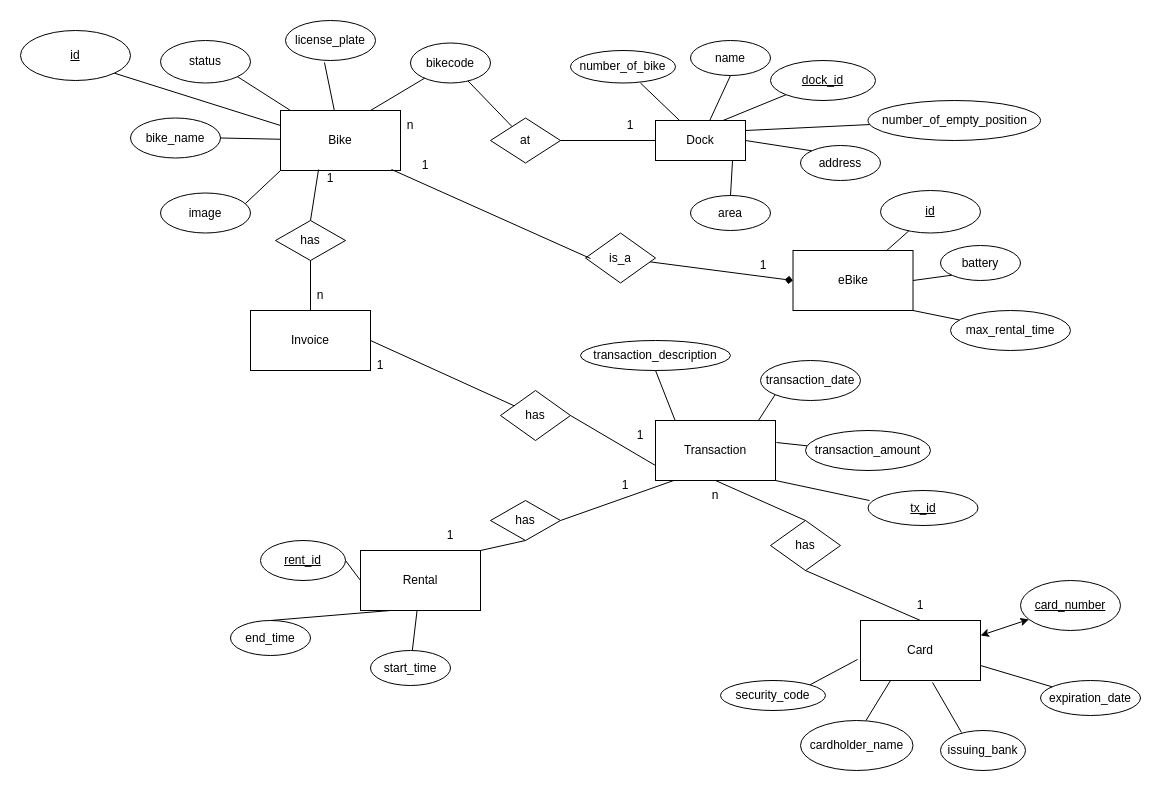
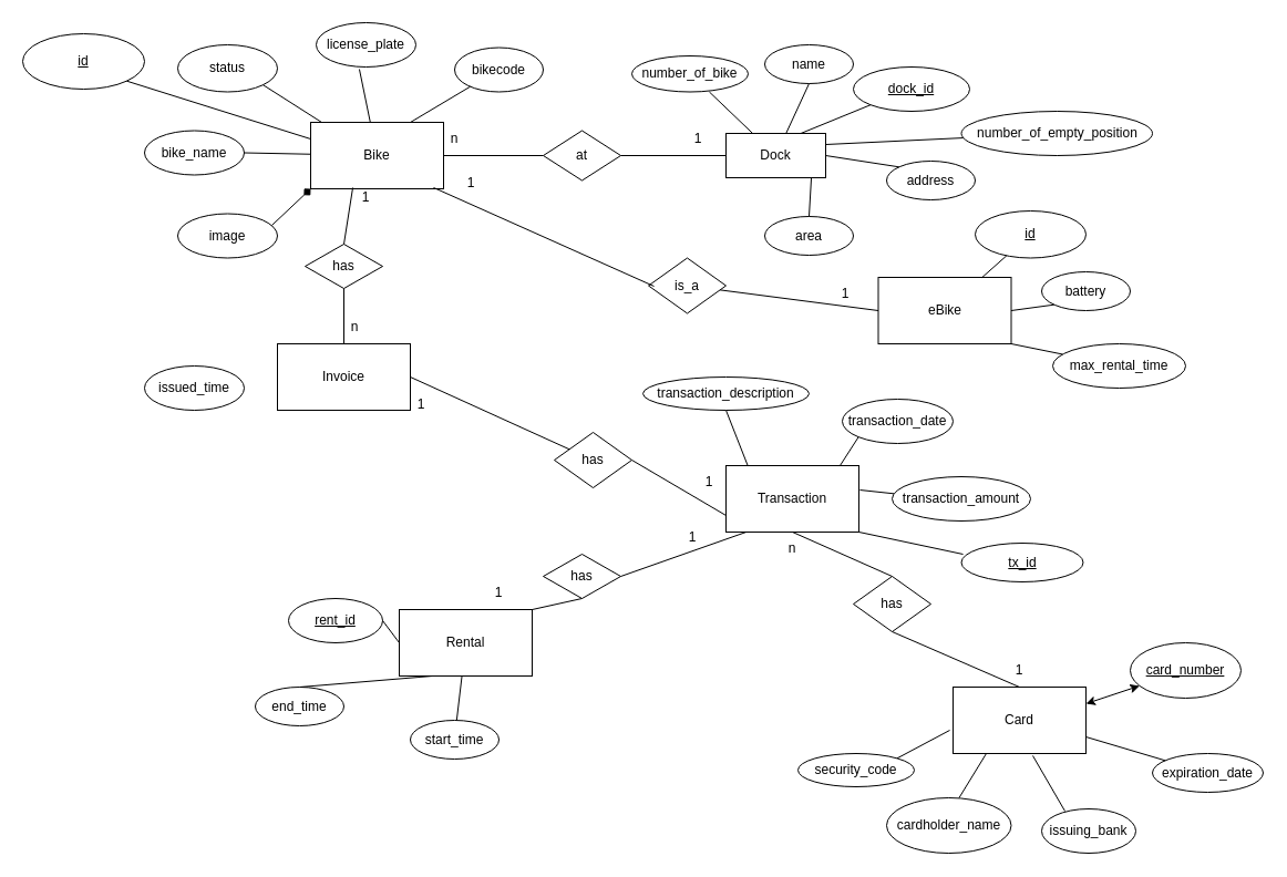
  <mxCell id="0" />
  <mxCell id="1" parent="0" />
  <mxCell id="2" value="Bike" style="rounded=0;whiteSpace=wrap;html=1;" parent="1" vertex="1"><mxGeometry x="280" y="110" width="120" height="60" as="geometry" /></mxCell>
  <mxCell id="3" value="Dock" style="rounded=0;whiteSpace=wrap;html=1;" parent="1" vertex="1"><mxGeometry x="655" y="120" width="90" height="40" as="geometry" /></mxCell>
  <mxCell id="4" value="Invoice" style="rounded=0;whiteSpace=wrap;html=1;" parent="1" vertex="1"><mxGeometry x="250" y="310" width="120" height="60" as="geometry" /></mxCell>
  <mxCell id="5" value="Rental" style="rounded=0;whiteSpace=wrap;html=1;" parent="1" vertex="1"><mxGeometry x="360" y="550" width="120" height="60" as="geometry" /></mxCell>
  <mxCell id="6" value="Transaction" style="rounded=0;whiteSpace=wrap;html=1;" parent="1" vertex="1"><mxGeometry x="655" y="420" width="120" height="60" as="geometry" /></mxCell>
  <mxCell id="7" value="eBike" style="rounded=0;whiteSpace=wrap;html=1;" parent="1" vertex="1"><mxGeometry x="792.5" y="250" width="120" height="60" as="geometry" /></mxCell>
  <mxCell id="8" value="Card" style="rounded=0;whiteSpace=wrap;html=1;" parent="1" vertex="1"><mxGeometry x="860" y="620" width="120" height="60" as="geometry" /></mxCell>
  <mxCell id="9" value="is_a" style="rhombus;whiteSpace=wrap;html=1;" parent="1" vertex="1"><mxGeometry x="585" y="232.5" width="70" height="50" as="geometry" /></mxCell>
- <mxCell id="10" value="" style="endArrow=diamond;html=1;rounded=0;entryX=0;entryY=0.5;entryDx=0;entryDy=0;" parent="1" source="9" target="7" edge="1"><mxGeometry width="50" height="50" relative="1" as="geometry"><mxPoint x="400" y="180" as="sourcePoint" /><mxPoint x="450" y="130" as="targetPoint" /></mxGeometry></mxCell>
+ <mxCell id="10" value="" style="endArrow=none;html=1;rounded=0;entryX=0;entryY=0.5;entryDx=0;entryDy=0;" parent="1" source="9" target="7" edge="1"><mxGeometry width="50" height="50" relative="1" as="geometry"><mxPoint x="400" y="180" as="sourcePoint" /><mxPoint x="450" y="130" as="targetPoint" /></mxGeometry></mxCell>
  <mxCell id="11" value="" style="endArrow=none;html=1;rounded=0;exitX=0.925;exitY=0.983;exitDx=0;exitDy=0;exitPerimeter=0;" parent="1" source="2" edge="1"><mxGeometry width="50" height="50" relative="1" as="geometry"><mxPoint x="400" y="180" as="sourcePoint" /><mxPoint x="590" y="258" as="targetPoint" /></mxGeometry></mxCell>
  <mxCell id="12" value="1" style="text;html=1;strokeColor=none;fillColor=none;align=center;verticalAlign=middle;whiteSpace=wrap;rounded=0;" parent="1" vertex="1"><mxGeometry x="732.5" y="250" width="60" height="30" as="geometry" /></mxCell>
  <mxCell id="13" value="1" style="text;html=1;strokeColor=none;fillColor=none;align=center;verticalAlign=middle;whiteSpace=wrap;rounded=0;" parent="1" vertex="1"><mxGeometry x="395" y="150" width="60" height="30" as="geometry" /></mxCell>
  <mxCell id="14" value="at" style="rhombus;whiteSpace=wrap;html=1;" parent="1" vertex="1"><mxGeometry x="490" y="117.5" width="70" height="45" as="geometry" /></mxCell>
- <mxCell id="15" value="" style="endArrow=none;html=1;rounded=0;" parent="1" source="14" target="46" edge="1"><mxGeometry width="50" height="50" relative="1" as="geometry"><mxPoint x="370" y="320" as="sourcePoint" /><mxPoint x="420" y="270" as="targetPoint" /></mxGeometry></mxCell>
+ <mxCell id="15" value="" style="endArrow=none;html=1;rounded=0;entryX=1;entryY=0.5;entryDx=0;entryDy=0;" parent="1" source="14" target="2" edge="1"><mxGeometry width="50" height="50" relative="1" as="geometry"><mxPoint x="370" y="320" as="sourcePoint" /><mxPoint x="420" y="270" as="targetPoint" /></mxGeometry></mxCell>
  <mxCell id="16" value="" style="endArrow=none;html=1;rounded=0;entryX=1;entryY=0.5;entryDx=0;entryDy=0;exitX=0;exitY=0.5;exitDx=0;exitDy=0;" parent="1" source="3" target="14" edge="1"><mxGeometry width="50" height="50" relative="1" as="geometry"><mxPoint x="370" y="320" as="sourcePoint" /><mxPoint x="420" y="270" as="targetPoint" /></mxGeometry></mxCell>
  <mxCell id="17" value="n" style="text;html=1;strokeColor=none;fillColor=none;align=center;verticalAlign=middle;whiteSpace=wrap;rounded=0;" parent="1" vertex="1"><mxGeometry x="380" y="110" width="60" height="30" as="geometry" /></mxCell>
  <mxCell id="18" value="1" style="text;html=1;strokeColor=none;fillColor=none;align=center;verticalAlign=middle;whiteSpace=wrap;rounded=0;" parent="1" vertex="1"><mxGeometry x="600" y="110" width="60" height="30" as="geometry" /></mxCell>
  <mxCell id="19" value="" style="endArrow=none;html=1;rounded=0;exitX=1;exitY=0.5;exitDx=0;exitDy=0;" parent="1" source="4" target="20" edge="1"><mxGeometry width="50" height="50" relative="1" as="geometry"><mxPoint x="370" y="500" as="sourcePoint" /><mxPoint x="420" y="450" as="targetPoint" /></mxGeometry></mxCell>
  <mxCell id="20" value="has" style="rhombus;whiteSpace=wrap;html=1;" parent="1" vertex="1"><mxGeometry x="500" y="390" width="70" height="50" as="geometry" /></mxCell>
  <mxCell id="21" value="" style="endArrow=none;html=1;rounded=0;entryX=1;entryY=0.5;entryDx=0;entryDy=0;exitX=0;exitY=0.75;exitDx=0;exitDy=0;" parent="1" source="6" target="20" edge="1"><mxGeometry width="50" height="50" relative="1" as="geometry"><mxPoint x="370" y="500" as="sourcePoint" /><mxPoint x="420" y="450" as="targetPoint" /></mxGeometry></mxCell>
  <mxCell id="22" value="1" style="text;html=1;strokeColor=none;fillColor=none;align=center;verticalAlign=middle;whiteSpace=wrap;rounded=0;" parent="1" vertex="1"><mxGeometry x="350" y="350" width="60" height="30" as="geometry" /></mxCell>
  <mxCell id="23" value="1" style="text;html=1;strokeColor=none;fillColor=none;align=center;verticalAlign=middle;whiteSpace=wrap;rounded=0;" parent="1" vertex="1"><mxGeometry x="610" y="420" width="60" height="30" as="geometry" /></mxCell>
  <mxCell id="24" value="has" style="rhombus;whiteSpace=wrap;html=1;" parent="1" vertex="1"><mxGeometry x="770" y="520" width="70" height="50" as="geometry" /></mxCell>
  <mxCell id="25" value="" style="endArrow=none;html=1;rounded=0;entryX=0.5;entryY=1;entryDx=0;entryDy=0;exitX=0.5;exitY=0;exitDx=0;exitDy=0;" parent="1" source="24" target="6" edge="1"><mxGeometry width="50" height="50" relative="1" as="geometry"><mxPoint x="370" y="500" as="sourcePoint" /><mxPoint x="420" y="450" as="targetPoint" /></mxGeometry></mxCell>
  <mxCell id="26" value="" style="endArrow=none;html=1;rounded=0;entryX=0.5;entryY=1;entryDx=0;entryDy=0;exitX=0.5;exitY=0;exitDx=0;exitDy=0;" parent="1" source="8" target="24" edge="1"><mxGeometry width="50" height="50" relative="1" as="geometry"><mxPoint x="370" y="500" as="sourcePoint" /><mxPoint x="420" y="450" as="targetPoint" /></mxGeometry></mxCell>
  <mxCell id="27" value="n" style="text;html=1;strokeColor=none;fillColor=none;align=center;verticalAlign=middle;whiteSpace=wrap;rounded=0;" parent="1" vertex="1"><mxGeometry x="685" y="480" width="60" height="30" as="geometry" /></mxCell>
  <mxCell id="28" value="1" style="text;html=1;strokeColor=none;fillColor=none;align=center;verticalAlign=middle;whiteSpace=wrap;rounded=0;" parent="1" vertex="1"><mxGeometry x="890" y="590" width="60" height="30" as="geometry" /></mxCell>
  <mxCell id="29" value="has" style="rhombus;whiteSpace=wrap;html=1;" parent="1" vertex="1"><mxGeometry x="275" y="220" width="70" height="40" as="geometry" /></mxCell>
  <mxCell id="30" value="" style="endArrow=none;html=1;rounded=0;entryX=0.317;entryY=0.983;entryDx=0;entryDy=0;entryPerimeter=0;exitX=0.5;exitY=0;exitDx=0;exitDy=0;" parent="1" source="29" target="2" edge="1"><mxGeometry width="50" height="50" relative="1" as="geometry"><mxPoint x="370" y="410" as="sourcePoint" /><mxPoint x="420" y="360" as="targetPoint" /></mxGeometry></mxCell>
  <mxCell id="31" value="" style="endArrow=none;html=1;rounded=0;entryX=0.5;entryY=1;entryDx=0;entryDy=0;" parent="1" source="4" target="29" edge="1"><mxGeometry width="50" height="50" relative="1" as="geometry"><mxPoint x="370" y="410" as="sourcePoint" /><mxPoint x="420" y="360" as="targetPoint" /></mxGeometry></mxCell>
  <mxCell id="32" value="1" style="text;html=1;strokeColor=none;fillColor=none;align=center;verticalAlign=middle;whiteSpace=wrap;rounded=0;" parent="1" vertex="1"><mxGeometry x="300" y="162.5" width="60" height="30" as="geometry" /></mxCell>
  <mxCell id="33" value="n" style="text;html=1;strokeColor=none;fillColor=none;align=center;verticalAlign=middle;whiteSpace=wrap;rounded=0;" parent="1" vertex="1"><mxGeometry x="290" y="280" width="60" height="30" as="geometry" /></mxCell>
  <mxCell id="34" value="has" style="rhombus;whiteSpace=wrap;html=1;" parent="1" vertex="1"><mxGeometry x="490" y="500" width="70" height="40" as="geometry" /></mxCell>
  <mxCell id="35" value="" style="endArrow=none;html=1;rounded=0;entryX=0.152;entryY=1;entryDx=0;entryDy=0;entryPerimeter=0;exitX=1;exitY=0.5;exitDx=0;exitDy=0;" parent="1" source="34" target="6" edge="1"><mxGeometry width="50" height="50" relative="1" as="geometry"><mxPoint x="265" y="420" as="sourcePoint" /><mxPoint x="328.04" y="178.98" as="targetPoint" /></mxGeometry></mxCell>
  <mxCell id="36" value="" style="endArrow=none;html=1;rounded=0;entryX=1;entryY=0;entryDx=0;entryDy=0;exitX=0.5;exitY=1;exitDx=0;exitDy=0;" parent="1" source="34" target="5" edge="1"><mxGeometry width="50" height="50" relative="1" as="geometry"><mxPoint x="270" y="440" as="sourcePoint" /><mxPoint x="303.125" y="380" as="targetPoint" /></mxGeometry></mxCell>
  <mxCell id="37" value="1" style="text;html=1;strokeColor=none;fillColor=none;align=center;verticalAlign=middle;whiteSpace=wrap;rounded=0;" parent="1" vertex="1"><mxGeometry x="595" y="470" width="60" height="30" as="geometry" /></mxCell>
  <mxCell id="38" value="1" style="text;html=1;strokeColor=none;fillColor=none;align=center;verticalAlign=middle;whiteSpace=wrap;rounded=0;" parent="1" vertex="1"><mxGeometry x="420" y="520" width="60" height="30" as="geometry" /></mxCell>
  <mxCell id="39" value="&lt;u&gt;dock_id&lt;/u&gt;" style="ellipse;whiteSpace=wrap;html=1;" parent="1" vertex="1"><mxGeometry x="770" y="60" width="105" height="40" as="geometry" /></mxCell>
  <mxCell id="40" value="name" style="ellipse;whiteSpace=wrap;html=1;" parent="1" vertex="1"><mxGeometry x="690" y="40" width="80" height="35" as="geometry" /></mxCell>
  <mxCell id="41" value="address" style="ellipse;whiteSpace=wrap;html=1;" parent="1" vertex="1"><mxGeometry x="800" y="145" width="80" height="35" as="geometry" /></mxCell>
  <mxCell id="42" value="" style="endArrow=none;html=1;rounded=0;entryX=0.5;entryY=1;entryDx=0;entryDy=0;" parent="1" source="3" target="40" edge="1"><mxGeometry width="50" height="50" relative="1" as="geometry"><mxPoint x="480" y="220" as="sourcePoint" /><mxPoint x="530" y="170" as="targetPoint" /></mxGeometry></mxCell>
  <mxCell id="43" value="" style="endArrow=none;html=1;rounded=0;entryX=0;entryY=1;entryDx=0;entryDy=0;exitX=0.75;exitY=0;exitDx=0;exitDy=0;" parent="1" source="3" target="39" edge="1"><mxGeometry width="50" height="50" relative="1" as="geometry"><mxPoint x="716.923" y="120" as="sourcePoint" /><mxPoint x="710" y="52.5" as="targetPoint" /></mxGeometry></mxCell>
  <mxCell id="44" value="" style="endArrow=none;html=1;rounded=0;entryX=0;entryY=0;entryDx=0;entryDy=0;exitX=1;exitY=0.5;exitDx=0;exitDy=0;" parent="1" source="3" target="41" edge="1"><mxGeometry width="50" height="50" relative="1" as="geometry"><mxPoint x="750" y="120" as="sourcePoint" /><mxPoint x="825.555" y="74.21" as="targetPoint" /></mxGeometry></mxCell>
  <mxCell id="45" value="license_plate" style="ellipse;whiteSpace=wrap;html=1;" parent="1" vertex="1"><mxGeometry x="285" y="20" width="90" height="40" as="geometry" /></mxCell>
  <mxCell id="46" value="bikecode" style="ellipse;whiteSpace=wrap;html=1;" parent="1" vertex="1"><mxGeometry x="410" y="42.5" width="80" height="40" as="geometry" /></mxCell>
  <mxCell id="47" value="" style="endArrow=none;html=1;rounded=0;exitX=0.75;exitY=0;exitDx=0;exitDy=0;" parent="1" source="2" target="46" edge="1"><mxGeometry width="50" height="50" relative="1" as="geometry"><mxPoint x="480" y="220" as="sourcePoint" /><mxPoint x="530" y="170" as="targetPoint" /></mxGeometry></mxCell>
  <mxCell id="48" value="" style="endArrow=none;html=1;rounded=0;entryX=0.433;entryY=1.05;entryDx=0;entryDy=0;entryPerimeter=0;" parent="1" source="2" target="45" edge="1"><mxGeometry width="50" height="50" relative="1" as="geometry"><mxPoint x="480" y="40" as="sourcePoint" /><mxPoint x="530" y="-10" as="targetPoint" /></mxGeometry></mxCell>
  <mxCell id="49" value="bike_name" style="ellipse;whiteSpace=wrap;html=1;" parent="1" vertex="1"><mxGeometry x="130" y="117.5" width="90" height="40" as="geometry" /></mxCell>
  <mxCell id="50" value="" style="endArrow=none;html=1;rounded=0;exitX=1;exitY=0.5;exitDx=0;exitDy=0;" parent="1" source="49" target="2" edge="1"><mxGeometry width="50" height="50" relative="1" as="geometry"><mxPoint x="480" y="40" as="sourcePoint" /><mxPoint x="530" y="-10" as="targetPoint" /></mxGeometry></mxCell>
  <mxCell id="51" value="image" style="ellipse;whiteSpace=wrap;html=1;" parent="1" vertex="1"><mxGeometry x="160" y="192.5" width="90" height="40" as="geometry" /></mxCell>
- <mxCell id="52" value="" style="endArrow=none;html=1;rounded=0;entryX=0;entryY=1;entryDx=0;entryDy=0;exitX=0.944;exitY=0.263;exitDx=0;exitDy=0;exitPerimeter=0;" parent="1" source="51" target="2" edge="1"><mxGeometry width="50" height="50" relative="1" as="geometry"><mxPoint x="480" y="40" as="sourcePoint" /><mxPoint x="530" y="-10" as="targetPoint" /></mxGeometry></mxCell>
+ <mxCell id="52" value="" style="endArrow=diamond;html=1;rounded=0;entryX=0;entryY=1;entryDx=0;entryDy=0;exitX=0.944;exitY=0.263;exitDx=0;exitDy=0;exitPerimeter=0;" parent="1" source="51" target="2" edge="1"><mxGeometry width="50" height="50" relative="1" as="geometry"><mxPoint x="480" y="40" as="sourcePoint" /><mxPoint x="530" y="-10" as="targetPoint" /></mxGeometry></mxCell>
  <mxCell id="53" value="status" style="ellipse;whiteSpace=wrap;html=1;" parent="1" vertex="1"><mxGeometry x="160" y="40" width="90" height="42.5" as="geometry" /></mxCell>
  <mxCell id="54" value="battery" style="ellipse;whiteSpace=wrap;html=1;" parent="1" vertex="1"><mxGeometry x="940" y="245" width="80" height="35" as="geometry" /></mxCell>
  <mxCell id="55" value="" style="endArrow=none;html=1;rounded=0;entryX=0;entryY=1;entryDx=0;entryDy=0;exitX=1;exitY=0.5;exitDx=0;exitDy=0;" parent="1" source="7" target="54" edge="1"><mxGeometry width="50" height="50" relative="1" as="geometry"><mxPoint x="480" y="320" as="sourcePoint" /><mxPoint x="530" y="270" as="targetPoint" /></mxGeometry></mxCell>
  <mxCell id="56" value="" style="endArrow=none;html=1;rounded=0;entryX=1;entryY=1;entryDx=0;entryDy=0;" parent="1" target="53" edge="1"><mxGeometry width="50" height="50" relative="1" as="geometry"><mxPoint x="290" y="110" as="sourcePoint" /><mxPoint x="530" y="270" as="targetPoint" /></mxGeometry></mxCell>
  <mxCell id="57" value="start_time" style="ellipse;whiteSpace=wrap;html=1;" parent="1" vertex="1"><mxGeometry x="370" y="650" width="80" height="35" as="geometry" /></mxCell>
  <mxCell id="58" value="end_time" style="ellipse;whiteSpace=wrap;html=1;" parent="1" vertex="1"><mxGeometry x="230" y="620" width="80" height="35" as="geometry" /></mxCell>
  <mxCell id="59" value="" style="endArrow=none;html=1;rounded=0;entryX=0.25;entryY=1;entryDx=0;entryDy=0;exitX=0.5;exitY=0;exitDx=0;exitDy=0;" parent="1" source="58" target="5" edge="1"><mxGeometry width="50" height="50" relative="1" as="geometry"><mxPoint x="190" y="610" as="sourcePoint" /><mxPoint x="530" y="450" as="targetPoint" /></mxGeometry></mxCell>
  <mxCell id="60" value="" style="endArrow=none;html=1;rounded=0;" parent="1" source="57" target="5" edge="1"><mxGeometry width="50" height="50" relative="1" as="geometry"><mxPoint x="205" y="625" as="sourcePoint" /><mxPoint x="210" y="580" as="targetPoint" /></mxGeometry></mxCell>
+ <mxCell id="61" value="issued_time" style="ellipse;whiteSpace=wrap;html=1;" parent="1" vertex="1"><mxGeometry x="130" y="330" width="90" height="40" as="geometry" /></mxCell>
  <mxCell id="62" value="security_code" style="ellipse;whiteSpace=wrap;html=1;" parent="1" vertex="1"><mxGeometry x="720" y="680" width="105" height="30" as="geometry" /></mxCell>
  <mxCell id="63" value="" style="endArrow=none;html=1;rounded=0;entryX=-0.025;entryY=0.65;entryDx=0;entryDy=0;entryPerimeter=0;exitX=1;exitY=0;exitDx=0;exitDy=0;" parent="1" source="62" target="8" edge="1"><mxGeometry width="50" height="50" relative="1" as="geometry"><mxPoint x="480" y="590" as="sourcePoint" /><mxPoint x="530" y="540" as="targetPoint" /></mxGeometry></mxCell>
  <mxCell id="64" value="cardholder_name" style="ellipse;whiteSpace=wrap;html=1;" parent="1" vertex="1"><mxGeometry x="800" y="720" width="112.5" height="50" as="geometry" /></mxCell>
  <mxCell id="65" value="issuing_bank" style="ellipse;whiteSpace=wrap;html=1;" parent="1" vertex="1"><mxGeometry x="940" y="730" width="85" height="40" as="geometry" /></mxCell>
  <mxCell id="66" value="" style="endArrow=none;html=1;rounded=0;entryX=0.25;entryY=1;entryDx=0;entryDy=0;entryPerimeter=0;exitX=0.582;exitY=0;exitDx=0;exitDy=0;exitPerimeter=0;" parent="1" source="64" target="8" edge="1"><mxGeometry width="50" height="50" relative="1" as="geometry"><mxPoint x="802.374" y="695.774" as="sourcePoint" /><mxPoint x="867" y="669" as="targetPoint" /></mxGeometry></mxCell>
  <mxCell id="67" value="" style="endArrow=none;html=1;rounded=0;entryX=0.6;entryY=1.033;entryDx=0;entryDy=0;entryPerimeter=0;exitX=0.247;exitY=0.05;exitDx=0;exitDy=0;exitPerimeter=0;" parent="1" source="65" target="8" edge="1"><mxGeometry width="50" height="50" relative="1" as="geometry"><mxPoint x="886.97" y="730" as="sourcePoint" /><mxPoint x="891.96" y="694.02" as="targetPoint" /></mxGeometry></mxCell>
  <mxCell id="68" value="transaction_amount" style="ellipse;whiteSpace=wrap;html=1;" parent="1" vertex="1"><mxGeometry x="805" y="430" width="125" height="40" as="geometry" /></mxCell>
  <mxCell id="69" value="transaction_date&lt;br&gt;" style="ellipse;whiteSpace=wrap;html=1;" parent="1" vertex="1"><mxGeometry x="760" y="360" width="100" height="40" as="geometry" /></mxCell>
  <mxCell id="70" value="" style="endArrow=none;html=1;rounded=0;entryX=0;entryY=1;entryDx=0;entryDy=0;exitX=0.858;exitY=0;exitDx=0;exitDy=0;exitPerimeter=0;" parent="1" source="6" target="69" edge="1"><mxGeometry width="50" height="50" relative="1" as="geometry"><mxPoint x="480" y="500" as="sourcePoint" /><mxPoint x="530" y="450" as="targetPoint" /></mxGeometry></mxCell>
  <mxCell id="71" value="" style="endArrow=none;html=1;rounded=0;exitX=1.008;exitY=0.367;exitDx=0;exitDy=0;exitPerimeter=0;" parent="1" source="6" target="68" edge="1"><mxGeometry width="50" height="50" relative="1" as="geometry"><mxPoint x="767.96" y="430" as="sourcePoint" /><mxPoint x="784.645" y="404.142" as="targetPoint" /></mxGeometry></mxCell>
  <mxCell id="72" value="max_rental_time" style="ellipse;whiteSpace=wrap;html=1;" parent="1" vertex="1"><mxGeometry x="950" y="310" width="120" height="40" as="geometry" /></mxCell>
  <mxCell id="73" value="" style="endArrow=none;html=1;rounded=0;entryX=1;entryY=1;entryDx=0;entryDy=0;" parent="1" source="72" target="7" edge="1"><mxGeometry width="50" height="50" relative="1" as="geometry"><mxPoint x="530" y="200" as="sourcePoint" /><mxPoint x="580" y="150" as="targetPoint" /></mxGeometry></mxCell>
  <mxCell id="74" value="area" style="ellipse;whiteSpace=wrap;html=1;" parent="1" vertex="1"><mxGeometry x="690" y="195" width="80" height="35" as="geometry" /></mxCell>
  <mxCell id="75" value="" style="endArrow=none;html=1;rounded=0;entryX=0.856;entryY=1;entryDx=0;entryDy=0;entryPerimeter=0;exitX=0.5;exitY=0;exitDx=0;exitDy=0;" parent="1" source="74" target="3" edge="1"><mxGeometry width="50" height="50" relative="1" as="geometry"><mxPoint x="530" y="200" as="sourcePoint" /><mxPoint x="580" y="150" as="targetPoint" /></mxGeometry></mxCell>
  <mxCell id="76" value="number_of_bike" style="ellipse;whiteSpace=wrap;html=1;" parent="1" vertex="1"><mxGeometry x="570" y="50" width="105" height="32.5" as="geometry" /></mxCell>
  <mxCell id="77" value="" style="endArrow=none;html=1;rounded=0;entryX=0.666;entryY=1;entryDx=0;entryDy=0;entryPerimeter=0;" parent="1" source="3" target="76" edge="1"><mxGeometry width="50" height="50" relative="1" as="geometry"><mxPoint x="530" y="200" as="sourcePoint" /><mxPoint x="650" y="90" as="targetPoint" /></mxGeometry></mxCell>
  <mxCell id="78" value="number_of_empty_position" style="ellipse;whiteSpace=wrap;html=1;" parent="1" vertex="1"><mxGeometry x="867.5" y="100" width="172.5" height="40" as="geometry" /></mxCell>
  <mxCell id="79" value="" style="endArrow=none;html=1;rounded=0;exitX=1;exitY=0.25;exitDx=0;exitDy=0;" parent="1" source="3" target="78" edge="1"><mxGeometry width="50" height="50" relative="1" as="geometry"><mxPoint x="530" y="200" as="sourcePoint" /><mxPoint x="580" y="150" as="targetPoint" /></mxGeometry></mxCell>
  <mxCell id="80" value="expiration_date" style="ellipse;whiteSpace=wrap;html=1;" parent="1" vertex="1"><mxGeometry x="1040" y="680" width="100" height="35" as="geometry" /></mxCell>
  <mxCell id="81" value="" style="endArrow=none;html=1;rounded=0;entryX=1;entryY=0.75;entryDx=0;entryDy=0;" parent="1" source="80" target="8" edge="1"><mxGeometry width="50" height="50" relative="1" as="geometry"><mxPoint x="530" y="430" as="sourcePoint" /><mxPoint x="580" y="380" as="targetPoint" /></mxGeometry></mxCell>
  <mxCell id="82" value="transaction_description" style="ellipse;whiteSpace=wrap;html=1;" parent="1" vertex="1"><mxGeometry x="580" y="340" width="150" height="30" as="geometry" /></mxCell>
  <mxCell id="83" value="" style="endArrow=none;html=1;rounded=0;entryX=0.5;entryY=1;entryDx=0;entryDy=0;exitX=0.164;exitY=0.002;exitDx=0;exitDy=0;exitPerimeter=0;" parent="1" source="6" target="82" edge="1"><mxGeometry width="50" height="50" relative="1" as="geometry"><mxPoint x="560" y="450" as="sourcePoint" /><mxPoint x="610" y="400" as="targetPoint" /></mxGeometry></mxCell>
  <mxCell id="84" value="card_number" style="ellipse;whiteSpace=wrap;html=1;fontStyle=4" parent="1" vertex="1"><mxGeometry x="1020" y="580" width="100" height="50" as="geometry" /></mxCell>
  <mxCell id="85" value="" style="endArrow=classic;startArrow=classic;html=1;rounded=0;exitX=1;exitY=0.25;exitDx=0;exitDy=0;" parent="1" source="8" target="84" edge="1"><mxGeometry width="50" height="50" relative="1" as="geometry"><mxPoint x="620" y="640" as="sourcePoint" /><mxPoint x="670" y="590" as="targetPoint" /></mxGeometry></mxCell>
  <mxCell id="86" value="id" style="ellipse;whiteSpace=wrap;html=1;fontStyle=4" parent="1" vertex="1"><mxGeometry x="20" width="110" height="50" as="geometry" y="30" /></mxCell>
  <mxCell id="87" value="" style="endArrow=none;html=1;rounded=0;entryX=1;entryY=1;entryDx=0;entryDy=0;exitX=0;exitY=0.25;exitDx=0;exitDy=0;" parent="1" source="2" target="86" edge="1"><mxGeometry width="50" height="50" relative="1" as="geometry"><mxPoint x="540" y="240" as="sourcePoint" /><mxPoint x="590" y="190" as="targetPoint" /></mxGeometry></mxCell>
  <mxCell id="88" value="rent_id" style="ellipse;whiteSpace=wrap;html=1;fontStyle=4" parent="1" vertex="1"><mxGeometry x="260" y="540" width="85" height="40" as="geometry" /></mxCell>
  <mxCell id="89" value="tx_id" style="ellipse;whiteSpace=wrap;html=1;fontStyle=4" parent="1" vertex="1"><mxGeometry x="867.5" y="490" width="110" height="35" as="geometry" /></mxCell>
  <mxCell id="90" value="" style="endArrow=none;html=1;rounded=0;entryX=1;entryY=1;entryDx=0;entryDy=0;exitX=0.014;exitY=0.286;exitDx=0;exitDy=0;exitPerimeter=0;" parent="1" source="89" target="6" edge="1"><mxGeometry width="50" height="50" relative="1" as="geometry"><mxPoint x="540" y="520" as="sourcePoint" /><mxPoint x="590" y="470" as="targetPoint" /></mxGeometry></mxCell>
  <mxCell id="91" value="" style="endArrow=none;html=1;rounded=0;entryX=1;entryY=0.5;entryDx=0;entryDy=0;exitX=0;exitY=0.5;exitDx=0;exitDy=0;" parent="1" source="5" target="88" edge="1"><mxGeometry width="50" height="50" relative="1" as="geometry"><mxPoint x="540" y="520" as="sourcePoint" /><mxPoint x="590" y="470" as="targetPoint" /></mxGeometry></mxCell>
  <mxCell id="92" value="id" style="ellipse;whiteSpace=wrap;html=1;fontStyle=4" parent="1" vertex="1"><mxGeometry x="880" y="190" width="100" height="42.5" as="geometry" /></mxCell>
  <mxCell id="93" value="" style="endArrow=none;html=1;rounded=0;" parent="1" source="7" target="92" edge="1"><mxGeometry width="50" height="50" relative="1" as="geometry"><mxPoint x="540" y="330" as="sourcePoint" /><mxPoint x="590" y="280" as="targetPoint" /></mxGeometry></mxCell>
